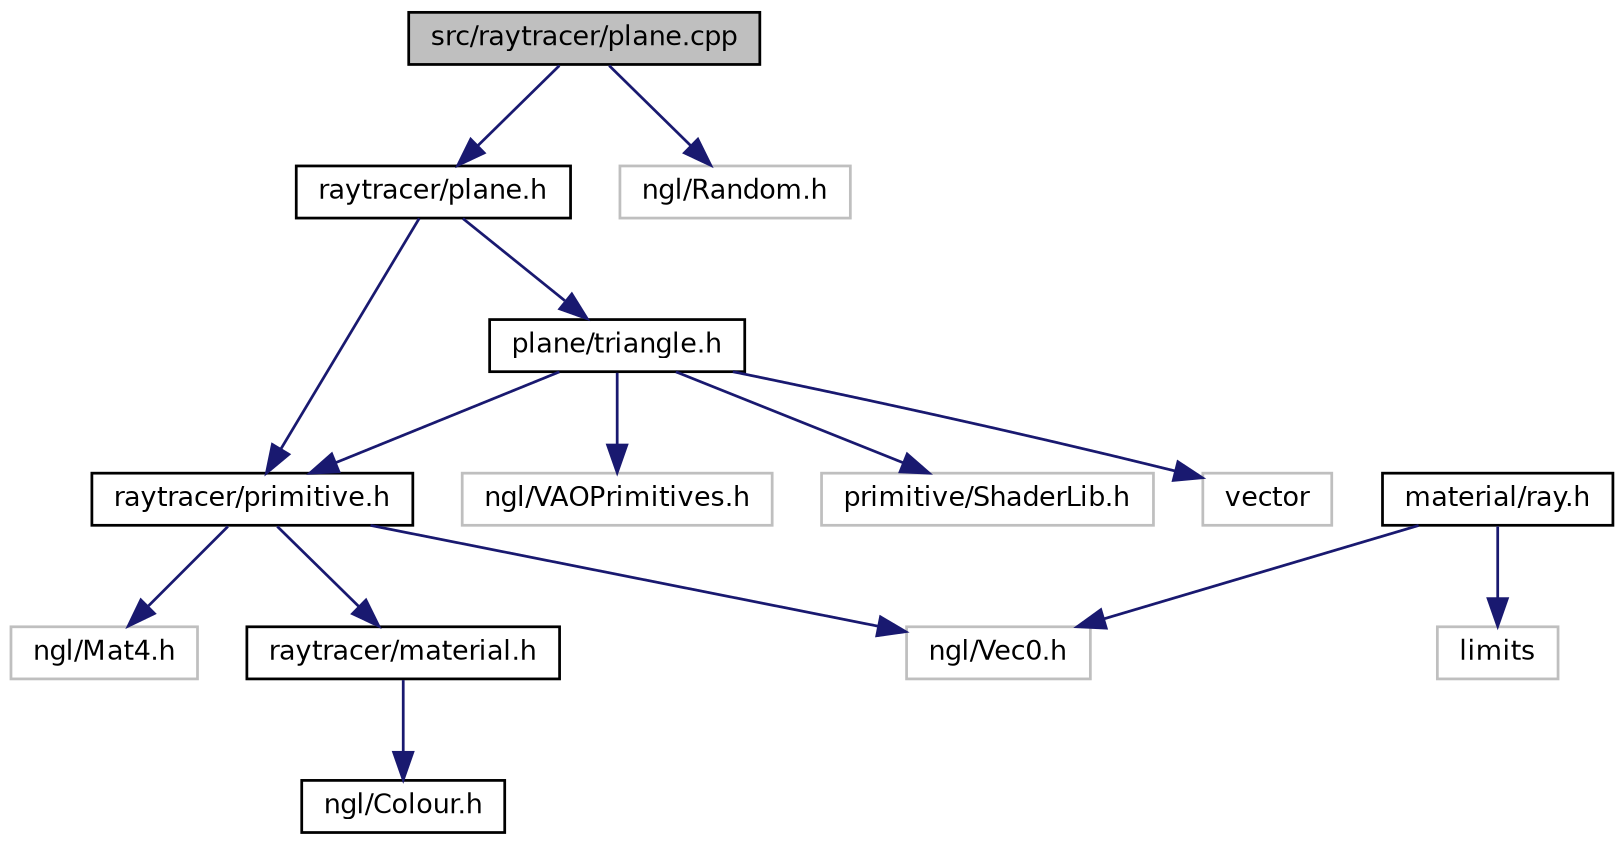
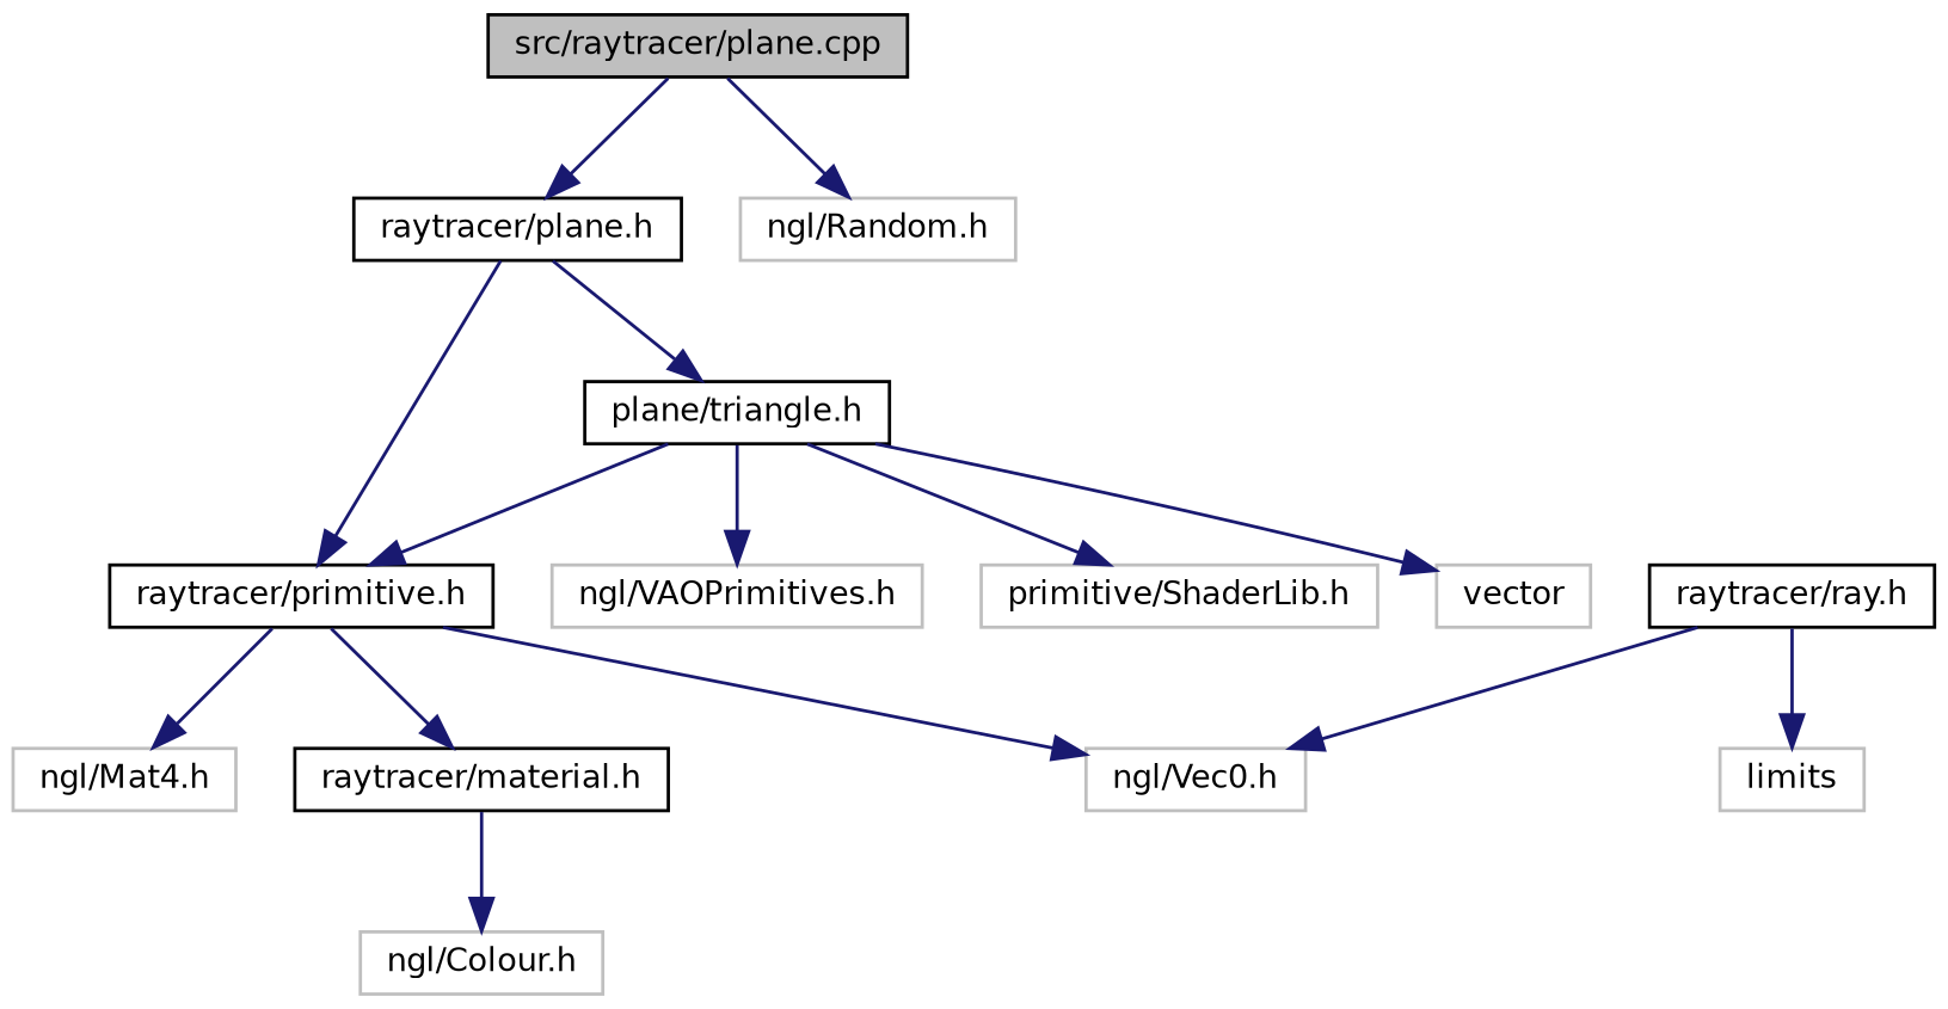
  digraph {
    fontname="DejaVu Sans"
    node [color=grey75 fillcolor=white fontname="DejaVu Sans" fontsize=10 shape=record style=filled]
    edge [color=midnightblue fontname="DejaVu Sans" fontsize=10 labelfontname=FreeSans labelfontsize=10 style=solid]
    n1 [color=black fillcolor=grey75 fontcolor=black height=0.2 label="src/raytracer/plane.cpp" width=0.4]
    n2 [color=black height=0.2 label="raytracer/plane.h" width=0.4]
    n3 [height=0.2 label="ngl/Random.h" width=0.4]
    n4 [color=black height=0.2 label="raytracer/primitive.h" width=0.4]
    n5 [color=black height=0.2 label="plane/triangle.h" width=0.4]
    n6 [height=0.2 label="ngl/Vec0.h" width=0.4]
    n7 [height=0.2 label="ngl/Mat4.h" width=0.4]
    n8 [color=black height=0.2 label="raytracer/material.h" width=0.4]
    n9 [height=0.2 label="ngl/VAOPrimitives.h" width=0.4]
    n10 [height=0.2 label="primitive/ShaderLib.h" width=0.4]
    n11 [height=0.2 label=vector width=0.4]
-   n12 [color=black height=0.2 label="material/ray.h" width=0.4]
+   n12 [color=black height=0.2 label="raytracer/ray.h" width=0.4]
    n13 [height=0.2 label=limits width=0.4]
-   n14 [color=black height=0.2 label="ngl/Colour.h" width=0.4]
+   n14 [height=0.2 label="ngl/Colour.h" width=0.4]
    n1 -> n2
    n1 -> n3
    n2 -> n4
    n2 -> n5
    n4 -> n6
    n4 -> n7
    n4 -> n8
    n5 -> n4
    n5 -> n9
    n5 -> n10
    n5 -> n11
    n8 -> n14
    n12 -> n6
    n12 -> n13
  }
